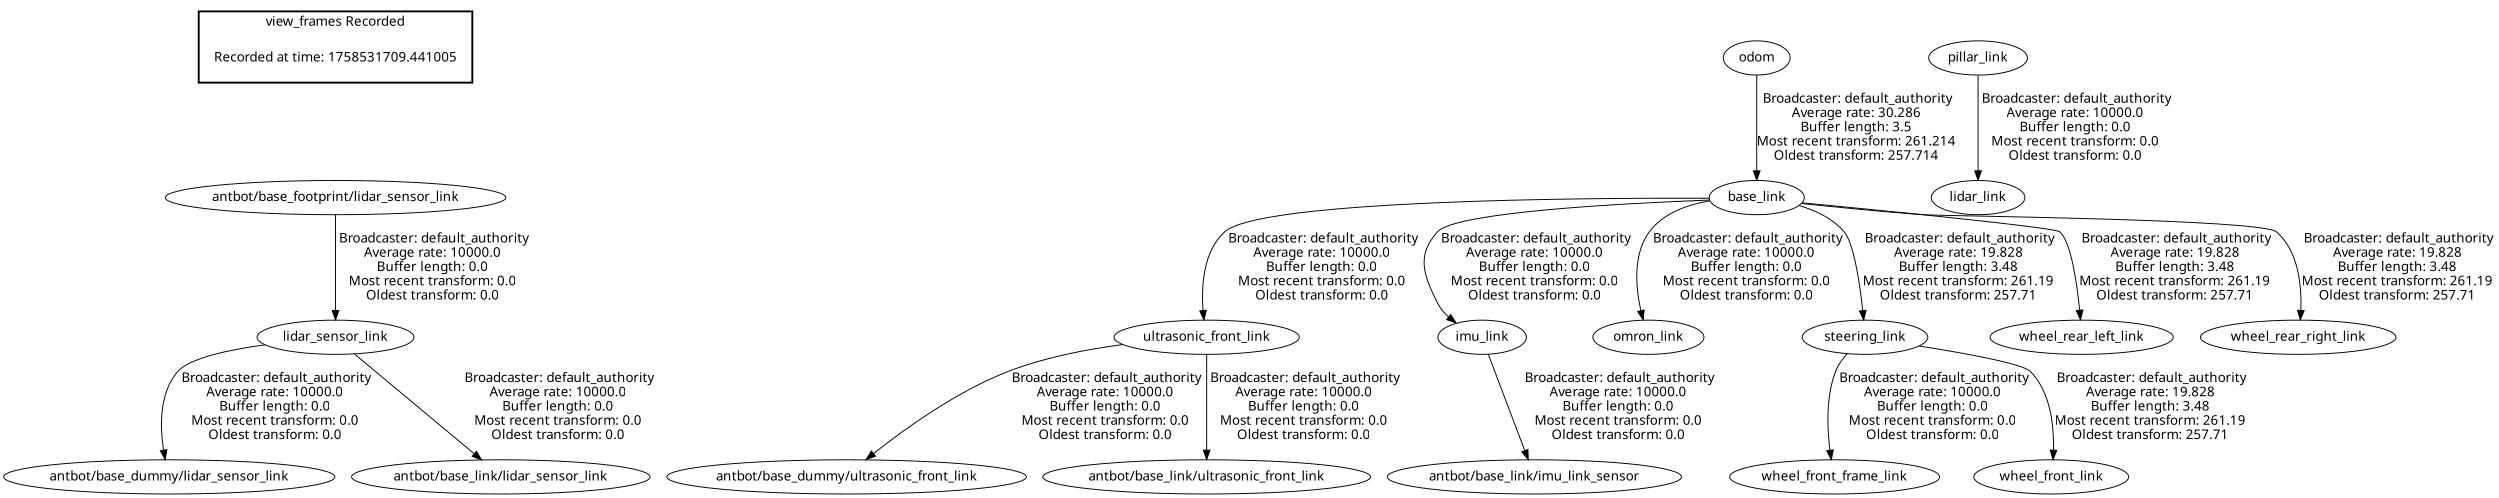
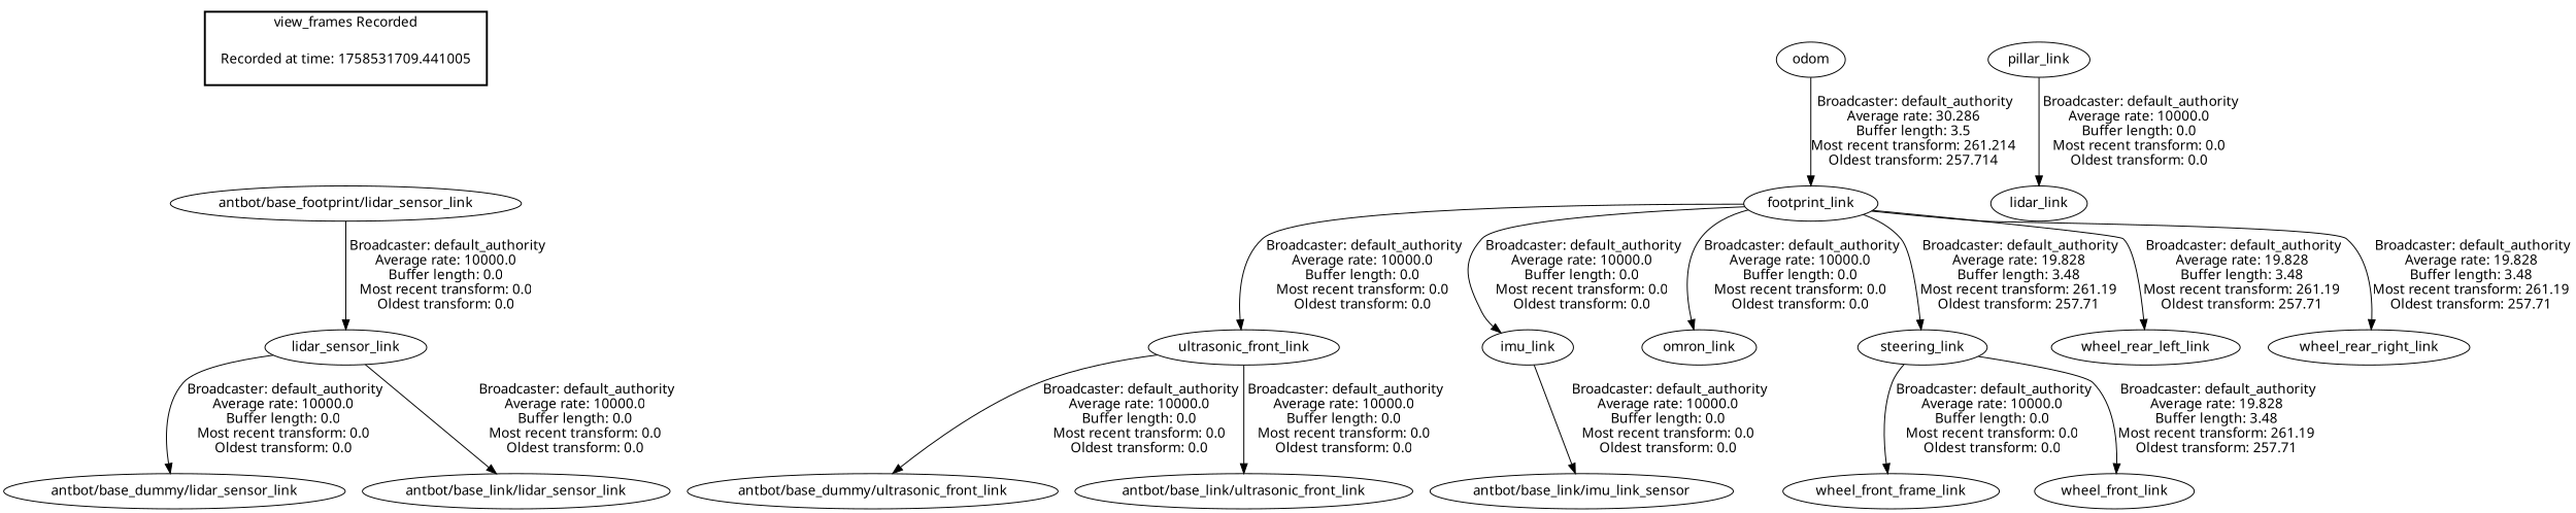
  digraph {
    fontname="Noto Sans"
    node [fontname="Noto Sans"]
    edge [fontname="Noto Sans"]
    "Recorded at time: 1758531709.441005" [shape=plaintext]
    "antbot/base_footprint/lidar_sensor_link"
    odom
-   base_link
+   base_link [label=footprint_link]
    ultrasonic_front_link
    imu_link
    omron_link
    steering_link
    wheel_rear_left_link
    wheel_rear_right_link
    "antbot/base_dummy/ultrasonic_front_link"
    "antbot/base_link/ultrasonic_front_link"
    "antbot/base_link/imu_link_sensor"
    pillar_link
    lidar_link
    wheel_front_frame_link
    wheel_front_link
    lidar_sensor_link
    "antbot/base_dummy/lidar_sensor_link"
    "antbot/base_link/lidar_sensor_link"
    subgraph cluster_1 {
      color=black
      label="view_frames Recorded"
      style=bold
      "Recorded at time: 1758531709.441005"
    }
    "Recorded at time: 1758531709.441005" -> "antbot/base_footprint/lidar_sensor_link" [style=invis]
    "antbot/base_footprint/lidar_sensor_link" -> lidar_sensor_link [label=" Broadcaster: default_authority\nAverage rate: 10000.0\nBuffer length: 0.0\nMost recent transform: 0.0\nOldest transform: 0.0\n"]
    odom -> base_link [label=" Broadcaster: default_authority\nAverage rate: 30.286\nBuffer length: 3.5\nMost recent transform: 261.214\nOldest transform: 257.714\n"]
    base_link -> ultrasonic_front_link [label=" Broadcaster: default_authority\nAverage rate: 10000.0\nBuffer length: 0.0\nMost recent transform: 0.0\nOldest transform: 0.0\n"]
    base_link -> imu_link [label=" Broadcaster: default_authority\nAverage rate: 10000.0\nBuffer length: 0.0\nMost recent transform: 0.0\nOldest transform: 0.0\n"]
    base_link -> omron_link [label=" Broadcaster: default_authority\nAverage rate: 10000.0\nBuffer length: 0.0\nMost recent transform: 0.0\nOldest transform: 0.0\n"]
    base_link -> steering_link [label=" Broadcaster: default_authority\nAverage rate: 19.828\nBuffer length: 3.48\nMost recent transform: 261.19\nOldest transform: 257.71\n"]
    base_link -> wheel_rear_left_link [label=" Broadcaster: default_authority\nAverage rate: 19.828\nBuffer length: 3.48\nMost recent transform: 261.19\nOldest transform: 257.71\n"]
    base_link -> wheel_rear_right_link [label=" Broadcaster: default_authority\nAverage rate: 19.828\nBuffer length: 3.48\nMost recent transform: 261.19\nOldest transform: 257.71\n"]
    ultrasonic_front_link -> "antbot/base_dummy/ultrasonic_front_link" [label=" Broadcaster: default_authority\nAverage rate: 10000.0\nBuffer length: 0.0\nMost recent transform: 0.0\nOldest transform: 0.0\n"]
    ultrasonic_front_link -> "antbot/base_link/ultrasonic_front_link" [label=" Broadcaster: default_authority\nAverage rate: 10000.0\nBuffer length: 0.0\nMost recent transform: 0.0\nOldest transform: 0.0\n"]
    imu_link -> "antbot/base_link/imu_link_sensor" [label=" Broadcaster: default_authority\nAverage rate: 10000.0\nBuffer length: 0.0\nMost recent transform: 0.0\nOldest transform: 0.0\n"]
    steering_link -> wheel_front_frame_link [label=" Broadcaster: default_authority\nAverage rate: 10000.0\nBuffer length: 0.0\nMost recent transform: 0.0\nOldest transform: 0.0\n"]
    steering_link -> wheel_front_link [label=" Broadcaster: default_authority\nAverage rate: 19.828\nBuffer length: 3.48\nMost recent transform: 261.19\nOldest transform: 257.71\n"]
    pillar_link -> lidar_link [label=" Broadcaster: default_authority\nAverage rate: 10000.0\nBuffer length: 0.0\nMost recent transform: 0.0\nOldest transform: 0.0\n"]
    lidar_sensor_link -> "antbot/base_dummy/lidar_sensor_link" [label=" Broadcaster: default_authority\nAverage rate: 10000.0\nBuffer length: 0.0\nMost recent transform: 0.0\nOldest transform: 0.0\n"]
    lidar_sensor_link -> "antbot/base_link/lidar_sensor_link" [label=" Broadcaster: default_authority\nAverage rate: 10000.0\nBuffer length: 0.0\nMost recent transform: 0.0\nOldest transform: 0.0\n"]
  }
